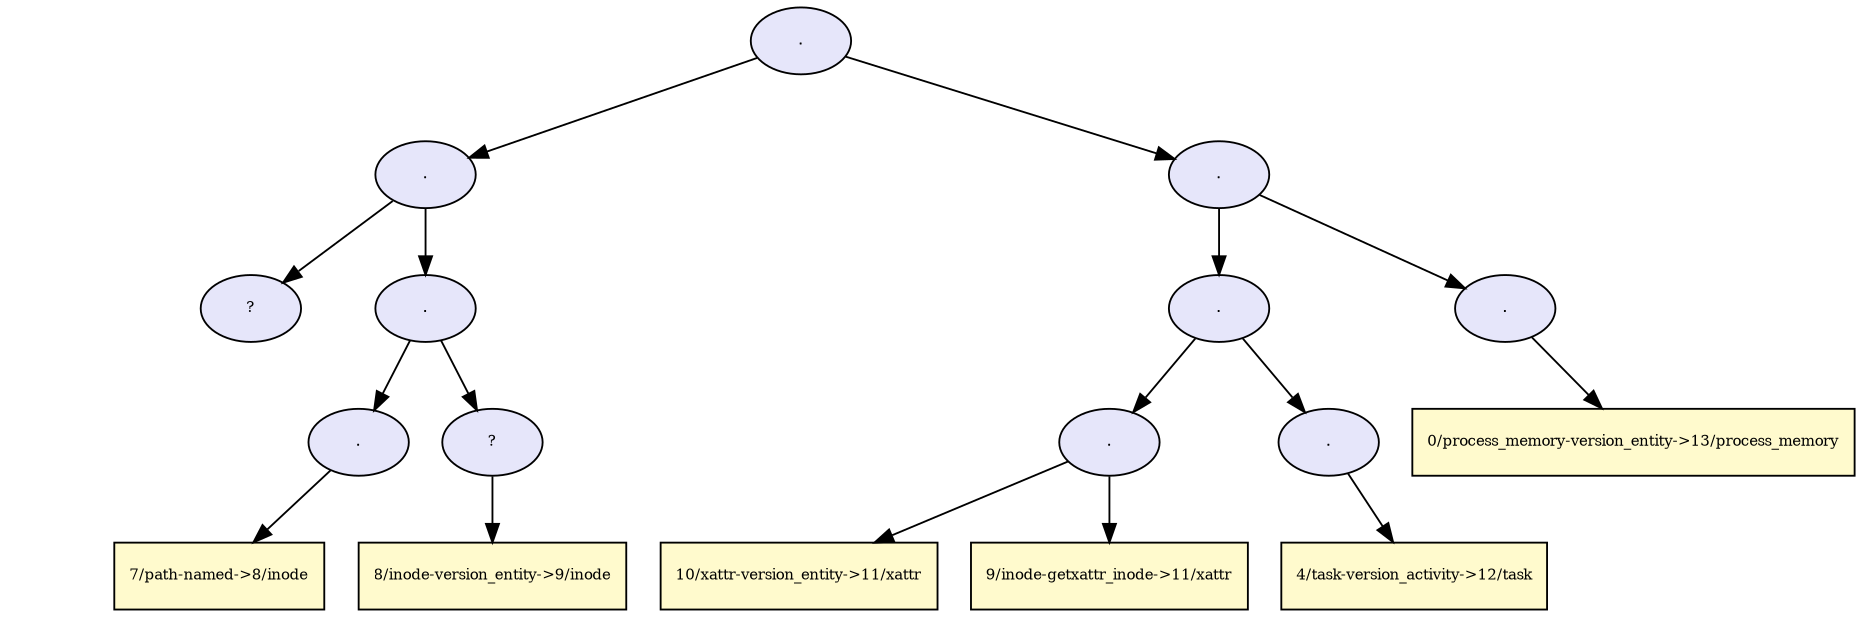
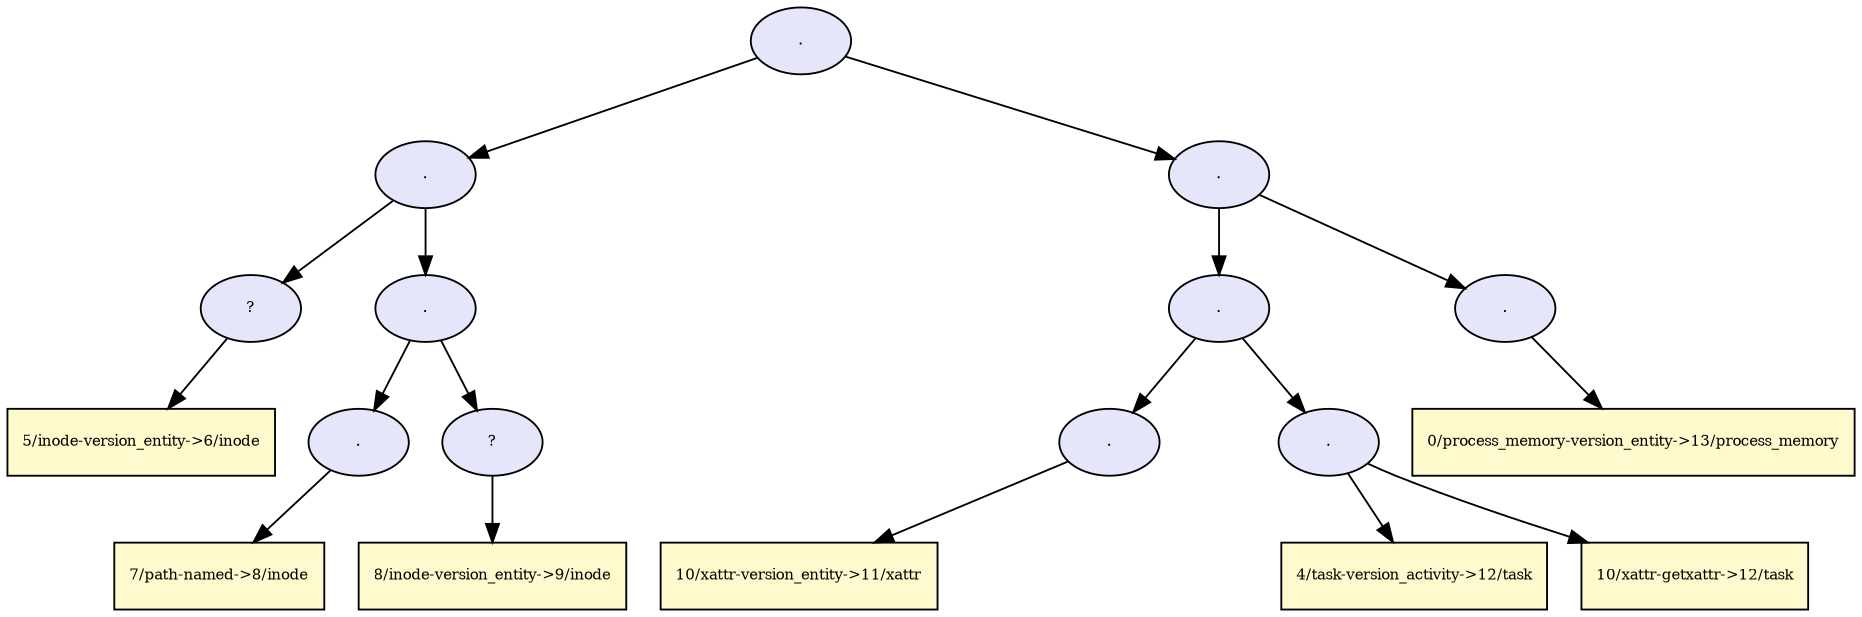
  digraph {
    node [fillcolor="#e6e6fa" fontsize=8 shape=ellipse style=filled]
    edge [color="#000000" fontsize=8]
    n1 [label="."]
    n2 [label="."]
    n3 [label="."]
    n4 [label="?"]
    n5 [label="."]
    n6 [label="."]
    n7 [label="."]
+   n8 [fillcolor="#fffacd" label="5/inode-version_entity->6/inode" shape=rectangle]
    n9 [label="."]
    n10 [label="?"]
    n11 [fillcolor="#fffacd" label="7/path-named->8/inode" shape=rectangle]
    n12 [fillcolor="#fffacd" label="8/inode-version_entity->9/inode" shape=rectangle]
    n13 [label="."]
    n14 [label="."]
    n15 [fillcolor="#fffacd" label="0/process_memory-version_entity->13/process_memory" shape=rectangle]
    n16 [fillcolor="#fffacd" label="10/xattr-version_entity->11/xattr" shape=rectangle]
-   n17 [fillcolor="#fffacd" label="9/inode-getxattr_inode->11/xattr" shape=rectangle]
    n18 [fillcolor="#fffacd" label="4/task-version_activity->12/task" shape=rectangle]
+   n19 [fillcolor="#fffacd" label="10/xattr-getxattr->12/task" shape=rectangle]
    n1 -> n2
    n1 -> n3
    n2 -> n4
    n2 -> n5
    n3 -> n6
    n3 -> n7
+   n4 -> n8
    n5 -> n9
    n5 -> n10
    n6 -> n13
    n6 -> n14
    n7 -> n15
    n9 -> n11
    n10 -> n12
    n13 -> n16
-   n13 -> n17
    n14 -> n18
+   n14 -> n19
  }
